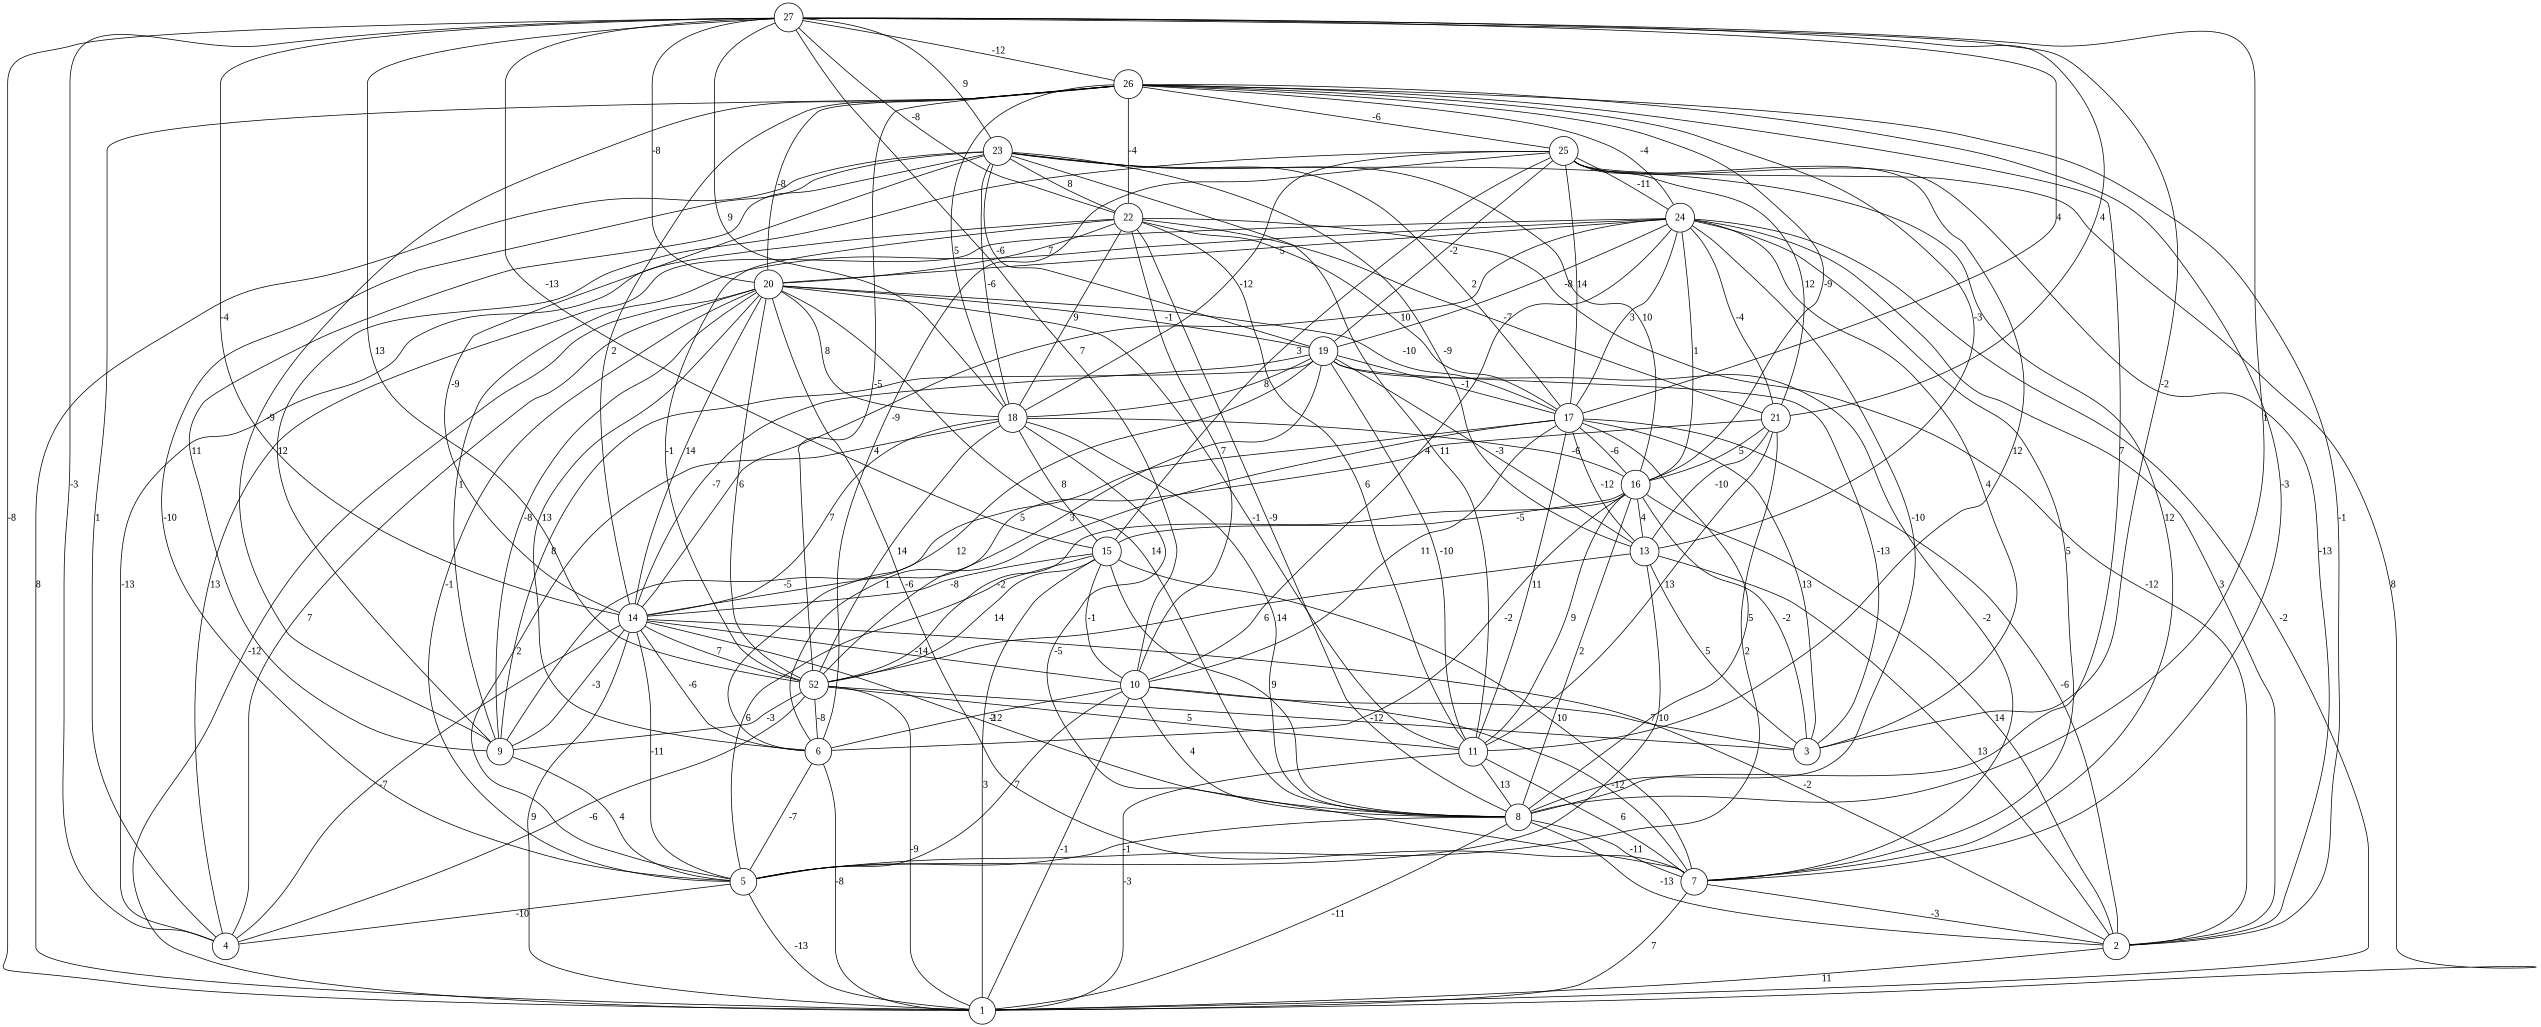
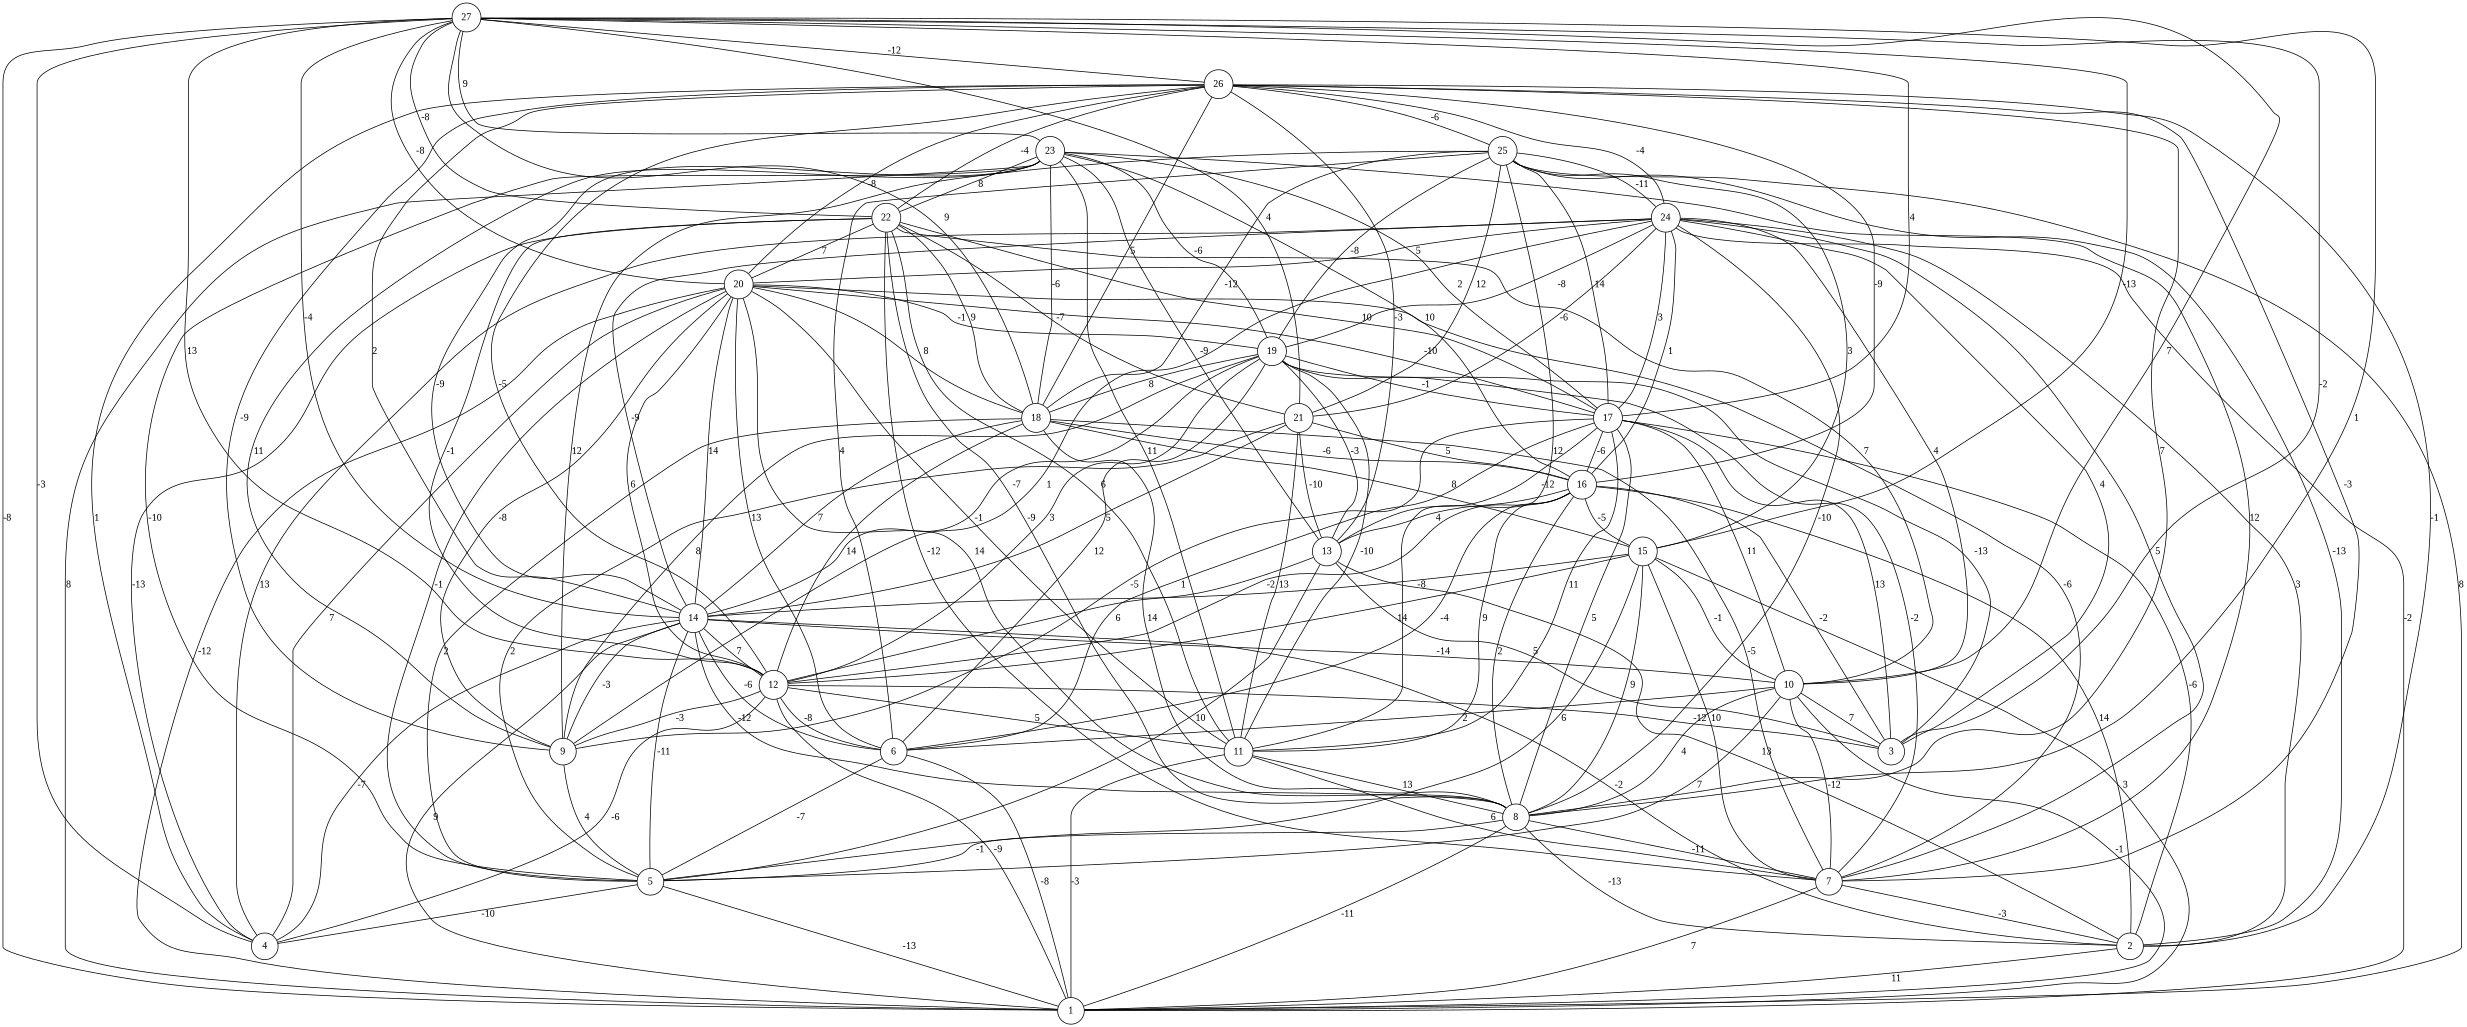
  graph {
    fontname="Liberation Serif"
    node [fontname="Liberation Serif" shape=circle]
    edge [fontname="Liberation Serif"]
    27
    1
    3
    4
    8
    10
-   12 [label=52]
+   12
    14
    15
    17
    18
    20
    21
    22
    23
    26
    2
    7
    5
    6
    9
    11
    13
    16
    19
    24
    25
    27 -- 1 [label=-8]
    27 -- 3 [label=-2]
    27 -- 4 [label=-3]
    27 -- 8 [label=1]
    27 -- 10 [label=7]
    27 -- 12 [label=13]
    27 -- 14 [label=-4]
    27 -- 15 [label=-13]
    27 -- 17 [label=4]
    27 -- 18 [label=9]
    27 -- 20 [label=-8]
    27 -- 21 [label=4]
    27 -- 22 [label=-8]
    27 -- 23 [label=9]
    27 -- 26 [label=-12]
    8 -- 1 [label=-11]
    8 -- 2 [label=-13]
    8 -- 7 [label=-11]
    8 -- 5 [label=-1]
    10 -- 1 [label=-1]
    10 -- 3 [label=7]
    10 -- 8 [label=4]
    10 -- 7 [label=-12]
    10 -- 5 [label=7]
    10 -- 6 [label=2]
    12 -- 1 [label=-9]
    12 -- 3 [label=-12]
    12 -- 4 [label=-6]
    12 -- 6 [label=-8]
    12 -- 9 [label=-3]
    12 -- 11 [label=5]
    14 -- 1 [label=9]
    14 -- 4 [label=-7]
    14 -- 8 [label=-12]
    14 -- 10 [label=-14]
    14 -- 12 [label=7]
    14 -- 2 [label=-2]
    14 -- 5 [label=-11]
    14 -- 6 [label=-6]
    14 -- 9 [label=-3]
    15 -- 1 [label=3]
    15 -- 8 [label=9]
    15 -- 10 [label=-1]
    15 -- 12 [label=14]
    15 -- 14 [label=-8]
    15 -- 7 [label=10]
    15 -- 5 [label=6]
    17 -- 3 [label=13]
    17 -- 8 [label=5]
    17 -- 10 [label=11]
    17 -- 2 [label=-6]
    17 -- 6 [label=1]
    17 -- 9 [label=-5]
    17 -- 11 [label=11]
    17 -- 13 [label=-12]
    17 -- 16 [label=-6]
    18 -- 8 [label=14]
    18 -- 12 [label=14]
    18 -- 14 [label=7]
    18 -- 15 [label=8]
    18 -- 7 [label=-5]
    18 -- 5 [label=2]
    18 -- 16 [label=-6]
    20 -- 1 [label=-12]
    20 -- 4 [label=7]
    20 -- 8 [label=14]
    20 -- 12 [label=6]
    20 -- 14 [label=14]
    20 -- 17 [label=-10]
    20 -- 18 [label=8]
    20 -- 7 [label=-6]
    20 -- 5 [label=-1]
    20 -- 6 [label=13]
    20 -- 9 [label=-8]
    20 -- 11 [label=-1]
    20 -- 19 [label=-1]
    21 -- 14 [label=5]
    21 -- 5 [label=2]
    21 -- 11 [label=13]
    21 -- 13 [label=-10]
    21 -- 16 [label=5]
    22 -- 4 [label=-13]
    22 -- 8 [label=-9]
    22 -- 10 [label=7]
    22 -- 12 [label=-1]
    22 -- 17 [label=10]
    22 -- 18 [label=9]
    22 -- 20 [label=7]
    22 -- 21 [label=-7]
-   22 -- 2 [label=-12]
+   22 -- 7 [label=-12]
    22 -- 11 [label=6]
    23 -- 1 [label=8]
    23 -- 14 [label=-9]
    23 -- 17 [label=2]
    23 -- 18 [label=-6]
    23 -- 22 [label=8]
    23 -- 7 [label=12]
    23 -- 5 [label=-10]
    23 -- 9 [label=11]
    23 -- 11 [label=11]
    23 -- 13 [label=-9]
    23 -- 16 [label=10]
    23 -- 19 [label=-6]
    26 -- 4 [label=1]
    26 -- 8 [label=7]
    26 -- 12 [label=-5]
    26 -- 14 [label=2]
    26 -- 18 [label=5]
    26 -- 20 [label=-8]
    26 -- 22 [label=-4]
    26 -- 2 [label=-1]
    26 -- 7 [label=-3]
    26 -- 9 [label=-9]
    26 -- 13 [label=-3]
    26 -- 16 [label=-9]
    26 -- 24 [label=-4]
    26 -- 25 [label=-6]
    2 -- 1 [label=11]
    7 -- 1 [label=7]
    7 -- 2 [label=-3]
    5 -- 1 [label=-13]
    5 -- 4 [label=-10]
    6 -- 1 [label=-8]
    6 -- 5 [label=-7]
    9 -- 5 [label=4]
    11 -- 1 [label=-3]
    11 -- 8 [label=13]
    11 -- 7 [label=6]
    13 -- 3 [label=5]
    13 -- 12 [label=6]
    13 -- 2 [label=13]
    13 -- 5 [label=10]
    16 -- 3 [label=-2]
    16 -- 8 [label=2]
    16 -- 12 [label=-2]
    16 -- 15 [label=-5]
    16 -- 2 [label=14]
-   16 -- 6 [label=-2]
+   16 -- 6 [label=-4]
    16 -- 11 [label=9]
    16 -- 13 [label=4]
    19 -- 3 [label=-13]
    19 -- 12 [label=3]
    19 -- 14 [label=-7]
    19 -- 17 [label=-1]
    19 -- 18 [label=8]
    19 -- 7 [label=-2]
    19 -- 6 [label=12]
    19 -- 9 [label=8]
    19 -- 11 [label=-10]
    19 -- 13 [label=-3]
    24 -- 1 [label=-2]
    24 -- 3 [label=4]
    24 -- 4 [label=13]
    24 -- 8 [label=-10]
    24 -- 10 [label=4]
    24 -- 14 [label=-9]
    24 -- 17 [label=3]
    24 -- 20 [label=5]
-   24 -- 21 [label=-4]
+   24 -- 21 [label=-6]
    24 -- 2 [label=3]
    24 -- 7 [label=5]
    24 -- 9 [label=1]
    24 -- 16 [label=1]
    24 -- 19 [label=-8]
    25 -- 1 [label=8]
    25 -- 15 [label=3]
    25 -- 17 [label=14]
    25 -- 18 [label=-12]
    25 -- 21 [label=12]
    25 -- 2 [label=-13]
    25 -- 6 [label=4]
    25 -- 9 [label=12]
    25 -- 11 [label=12]
-   25 -- 19 [label=-2]
+   25 -- 19 [label=-8]
    25 -- 24 [label=-11]
  }
